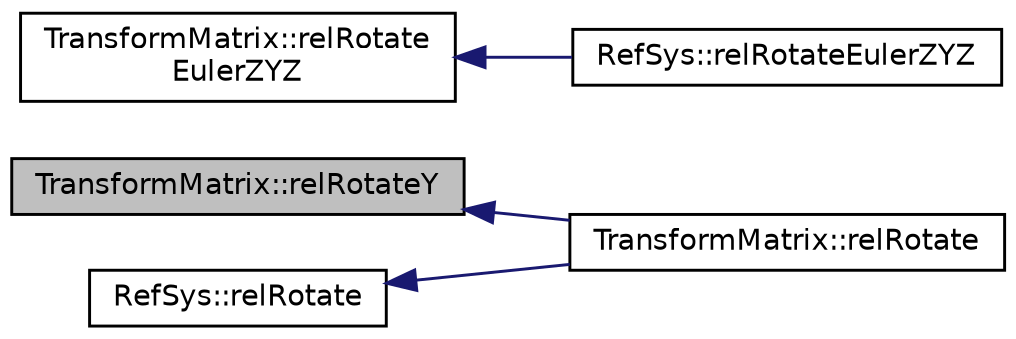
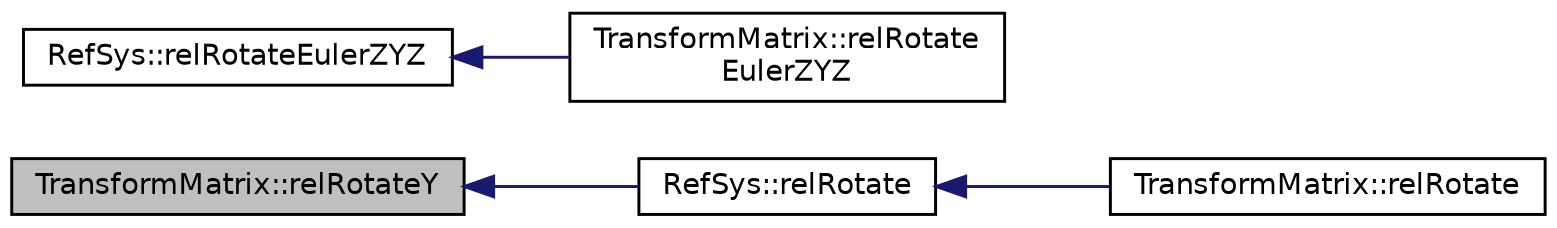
  digraph {
    rankdir=LR
    node [color=black fillcolor=white fontname=Helvetica fontsize=10 shape=record style=filled]
    edge [color=midnightblue dir=back fontname=Helvetica fontsize=10 labelfontname=Helvetica labelfontsize=10 style=solid]
    n1 [fillcolor=grey75 fontcolor=black height=0.2 label="TransformMatrix::relRotateY" width=0.4]
    n2 [height=0.2 label="TransformMatrix::relRotate" width=0.4]
    n3 [height=0.2 label="TransformMatrix::relRotate\lEulerZYZ" width=0.4]
    n4 [height=0.2 label="RefSys::relRotateEulerZYZ" width=0.4]
    n5 [height=0.2 label="RefSys::relRotate" width=0.4]
-   n1 -> n2
-   n3 -> n4
+   n1 -> n5
+   n4 -> n3
    n5 -> n2
  }
